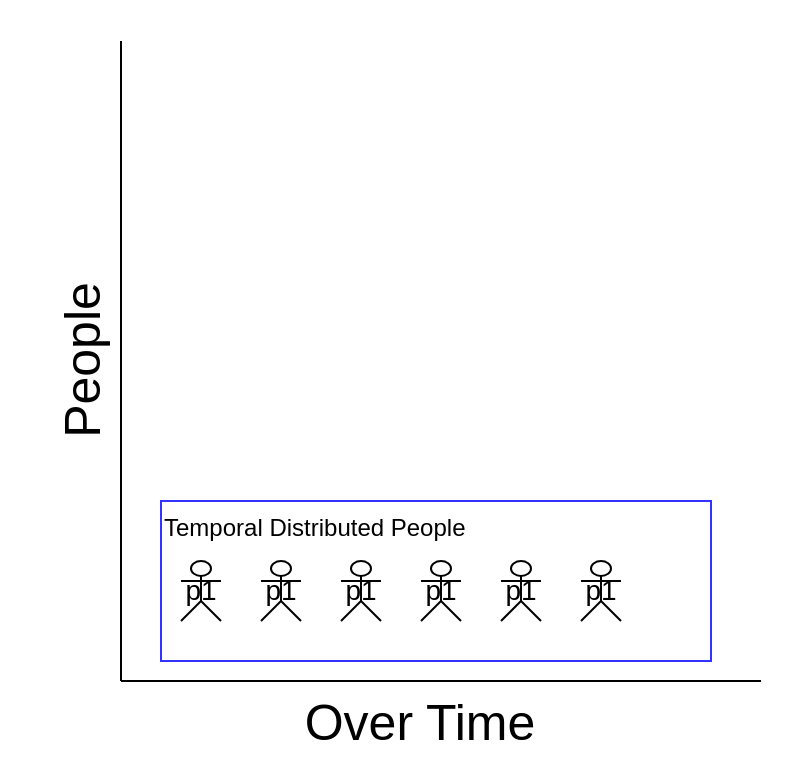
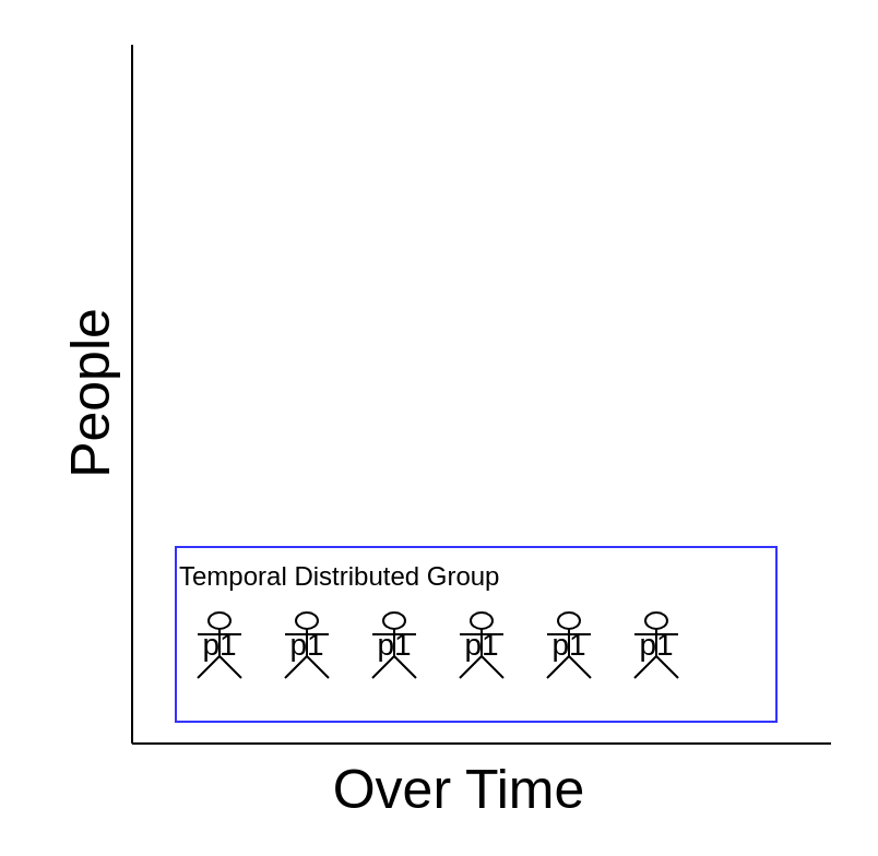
  <mxCell id="0" />
  <mxCell id="1" parent="0" />
  <mxCell id="2" value="" style="endArrow=none;html=1;" parent="1" edge="1"><mxGeometry width="50" height="50" relative="1" as="geometry"><mxPoint x="60" y="340" as="sourcePoint" /><mxPoint x="60" y="20" as="targetPoint" /></mxGeometry></mxCell>
  <mxCell id="3" value="" style="endArrow=none;html=1;" parent="1" edge="1"><mxGeometry width="50" height="50" relative="1" as="geometry"><mxPoint x="60" y="340" as="sourcePoint" /><mxPoint x="380" y="340" as="targetPoint" /></mxGeometry></mxCell>
  <mxCell id="4" value="People" style="text;html=1;strokeColor=none;fillColor=none;align=center;verticalAlign=middle;whiteSpace=wrap;rounded=0;rotation=-90;fontSize=25;" parent="1" vertex="1"><mxGeometry x="20" y="170" width="40" height="20" as="geometry" /></mxCell>
  <mxCell id="5" value="Over Time" style="text;html=1;strokeColor=none;fillColor=none;align=center;verticalAlign=middle;whiteSpace=wrap;rounded=0;rotation=0;fontSize=25;" parent="1" vertex="1"><mxGeometry x="150" y="350" width="120" height="20" as="geometry" /></mxCell>
  <mxCell id="6" value="p1" style="shape=umlActor;verticalLabelPosition=middle;verticalAlign=middle;html=1;outlineConnect=0;fontSize=14;labelPosition=center;align=center;" parent="1" vertex="1"><mxGeometry x="90" y="280" width="20" height="30" as="geometry" /></mxCell>
  <mxCell id="7" value="p1" style="shape=umlActor;verticalLabelPosition=middle;verticalAlign=middle;html=1;outlineConnect=0;fontSize=14;labelPosition=center;align=center;" parent="1" vertex="1"><mxGeometry x="130" y="280" width="20" height="30" as="geometry" /></mxCell>
  <mxCell id="8" value="p1" style="shape=umlActor;verticalLabelPosition=middle;verticalAlign=middle;html=1;outlineConnect=0;fontSize=14;labelPosition=center;align=center;" parent="1" vertex="1"><mxGeometry x="170" y="280" width="20" height="30" as="geometry" /></mxCell>
  <mxCell id="9" value="p1" style="shape=umlActor;verticalLabelPosition=middle;verticalAlign=middle;html=1;outlineConnect=0;fontSize=14;labelPosition=center;align=center;" parent="1" vertex="1"><mxGeometry x="210" y="280" width="20" height="30" as="geometry" /></mxCell>
  <mxCell id="10" value="p1" style="shape=umlActor;verticalLabelPosition=middle;verticalAlign=middle;html=1;outlineConnect=0;fontSize=14;labelPosition=center;align=center;" parent="1" vertex="1"><mxGeometry x="250" y="280" width="20" height="30" as="geometry" /></mxCell>
  <mxCell id="11" value="p1" style="shape=umlActor;verticalLabelPosition=middle;verticalAlign=middle;html=1;outlineConnect=0;fontSize=14;labelPosition=center;align=center;" parent="1" vertex="1"><mxGeometry x="290" y="280" width="20" height="30" as="geometry" /></mxCell>
- <mxCell id="12" value="Temporal Distributed People" style="rounded=0;whiteSpace=wrap;html=1;fillColor=none;align=left;verticalAlign=top;strokeColor=#3333FF;" vertex="1" parent="1"><mxGeometry x="80" y="250" width="275" height="80" as="geometry" /></mxCell>
+ <mxCell id="12" value="Temporal Distributed Group" style="rounded=0;whiteSpace=wrap;html=1;fillColor=none;align=left;verticalAlign=top;strokeColor=#3333FF;" vertex="1" parent="1"><mxGeometry x="80" y="250" width="275" height="80" as="geometry" /></mxCell>
